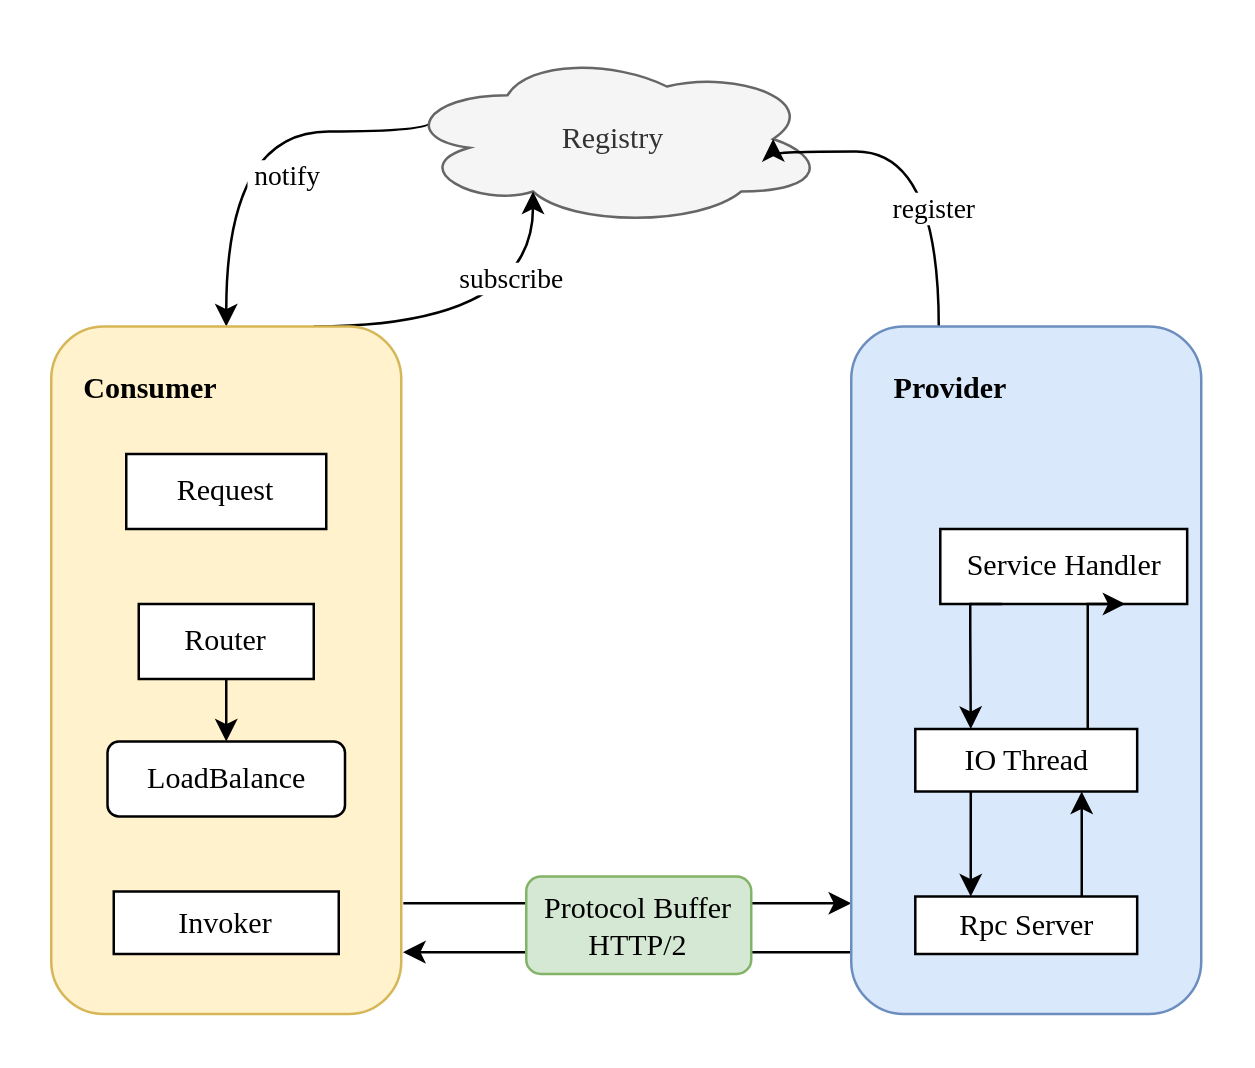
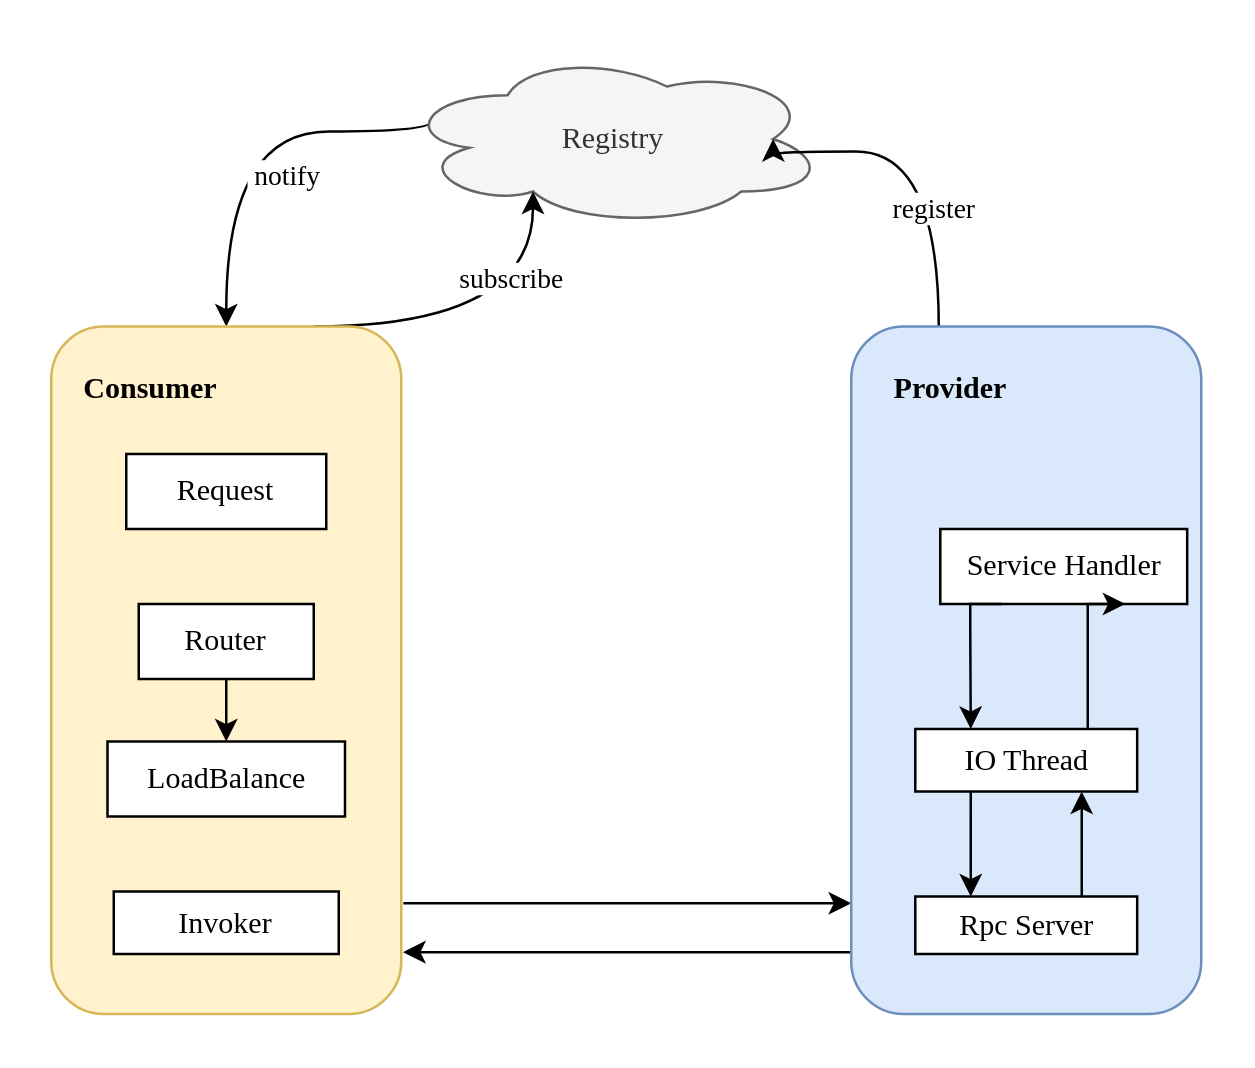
  <mxCell id="0" />
  <mxCell id="1" parent="0" />
  <mxCell id="2" style="rounded=0;orthogonalLoop=1;jettySize=auto;html=1;exitX=0.07;exitY=0.4;exitDx=0;exitDy=0;exitPerimeter=0;entryX=0.5;entryY=0;entryDx=0;entryDy=0;fontFamily=Times New Roman;edgeStyle=orthogonalEdgeStyle;curved=1;" edge="1" parent="1" source="4" target="12"><mxGeometry relative="1" as="geometry"><Array as="points"><mxPoint x="90" y="52" /></Array></mxGeometry></mxCell>
  <mxCell id="3" value="&amp;nbsp;notify" style="edgeLabel;html=1;align=center;verticalAlign=middle;resizable=0;points=[];fontFamily=Times New Roman;" vertex="1" connectable="0" parent="2"><mxGeometry x="-0.017" y="2" relative="1" as="geometry"><mxPoint x="18" y="15" as="offset" /></mxGeometry></mxCell>
  <mxCell id="4" value="Registry" style="ellipse;shape=cloud;whiteSpace=wrap;html=1;fontFamily=Times New Roman;fillColor=#f5f5f5;strokeColor=#666666;fontColor=#333333;" vertex="1" parent="1"><mxGeometry x="160" y="20" width="170" height="70" as="geometry" /></mxCell>
  <mxCell id="5" style="rounded=0;orthogonalLoop=1;jettySize=auto;html=1;fontFamily=Times New Roman;entryX=0.31;entryY=0.8;entryDx=0;entryDy=0;entryPerimeter=0;exitX=0.75;exitY=0;exitDx=0;exitDy=0;edgeStyle=orthogonalEdgeStyle;curved=1;" edge="1" parent="1" source="12" target="4"><mxGeometry relative="1" as="geometry"><mxPoint x="190" y="100" as="targetPoint" /><Array as="points"><mxPoint x="213" y="130" /></Array></mxGeometry></mxCell>
  <mxCell id="6" value="subscribe" style="edgeLabel;html=1;align=center;verticalAlign=middle;resizable=0;points=[];fontFamily=Times New Roman;" vertex="1" connectable="0" parent="5"><mxGeometry x="-0.225" y="1" relative="1" as="geometry"><mxPoint x="23" y="-19" as="offset" /></mxGeometry></mxCell>
  <mxCell id="7" style="edgeStyle=orthogonalEdgeStyle;rounded=0;orthogonalLoop=1;jettySize=auto;html=1;exitX=0.25;exitY=0;exitDx=0;exitDy=0;entryX=0.875;entryY=0.5;entryDx=0;entryDy=0;entryPerimeter=0;fontFamily=Times New Roman;curved=1;" edge="1" parent="1" source="20" target="4"><mxGeometry relative="1" as="geometry"><Array as="points"><mxPoint x="375" y="60" /></Array></mxGeometry></mxCell>
  <mxCell id="8" value="register" style="edgeLabel;html=1;align=center;verticalAlign=middle;resizable=0;points=[];fontFamily=Times New Roman;" vertex="1" connectable="0" parent="7"><mxGeometry x="-0.034" y="3" relative="1" as="geometry"><mxPoint y="20" as="offset" /></mxGeometry></mxCell>
  <mxCell id="9" value="" style="endArrow=classic;html=1;rounded=0;exitX=1.006;exitY=0.839;exitDx=0;exitDy=0;exitPerimeter=0;entryX=0;entryY=0.839;entryDx=0;entryDy=0;entryPerimeter=0;fontFamily=Times New Roman;" edge="1" parent="1" source="12" target="20"><mxGeometry width="50" height="50" relative="1" as="geometry"><mxPoint x="250" y="430" as="sourcePoint" /><mxPoint x="300" y="380" as="targetPoint" /></mxGeometry></mxCell>
  <mxCell id="10" value="" style="endArrow=classic;html=1;rounded=0;exitX=0;exitY=0.91;exitDx=0;exitDy=0;exitPerimeter=0;entryX=1.005;entryY=0.91;entryDx=0;entryDy=0;entryPerimeter=0;fontFamily=Times New Roman;" edge="1" parent="1" source="20" target="12"><mxGeometry width="50" height="50" relative="1" as="geometry"><mxPoint x="400" y="370" as="sourcePoint" /><mxPoint x="161" y="370" as="targetPoint" /></mxGeometry></mxCell>
  <mxCell id="11" value="" style="group;fontStyle=1;fontFamily=Times New Roman;" vertex="1" connectable="0" parent="1"><mxGeometry x="20" y="130" width="140" height="275" as="geometry" /></mxCell>
  <mxCell id="12" value="" style="rounded=1;whiteSpace=wrap;html=1;fontFamily=Times New Roman;fillColor=#fff2cc;strokeColor=#d6b656;" vertex="1" parent="11"><mxGeometry width="140" height="275" as="geometry" /></mxCell>
  <mxCell id="13" style="edgeStyle=orthogonalEdgeStyle;rounded=0;orthogonalLoop=1;jettySize=auto;html=1;entryX=0.5;entryY=0;entryDx=0;entryDy=0;fontFamily=Times New Roman;" edge="1" parent="11" source="14" target="15"><mxGeometry relative="1" as="geometry" /></mxCell>
  <mxCell id="14" value="Router" style="rounded=0;whiteSpace=wrap;html=1;fontFamily=Times New Roman;" vertex="1" parent="11"><mxGeometry x="35" y="111" width="70" height="30" as="geometry" /></mxCell>
- <mxCell id="15" value="LoadBalance" style="whiteSpace=wrap;html=1;fontFamily=Times New Roman;rounded=1;" vertex="1" parent="11"><mxGeometry x="22.5" y="166" width="95" height="30" as="geometry" /></mxCell>
+ <mxCell id="15" value="LoadBalance" style="rounded=0;whiteSpace=wrap;html=1;fontFamily=Times New Roman;" vertex="1" parent="11"><mxGeometry x="22.5" y="166" width="95" height="30" as="geometry" /></mxCell>
  <mxCell id="16" value="Invoker" style="rounded=0;whiteSpace=wrap;html=1;fontFamily=Times New Roman;" vertex="1" parent="11"><mxGeometry x="25" y="226" width="90" height="25" as="geometry" /></mxCell>
  <mxCell id="17" value="Request" style="rounded=0;whiteSpace=wrap;html=1;fontFamily=Times New Roman;" vertex="1" parent="11"><mxGeometry x="30" y="51" width="80" height="30" as="geometry" /></mxCell>
  <mxCell id="18" value="&lt;b&gt;Consumer&lt;/b&gt;" style="text;html=1;align=center;verticalAlign=middle;whiteSpace=wrap;rounded=0;fontFamily=Times New Roman;" vertex="1" parent="11"><mxGeometry x="10" y="10" width="60" height="30" as="geometry" /></mxCell>
  <mxCell id="19" value="" style="group;fontFamily=Times New Roman;" vertex="1" connectable="0" parent="1"><mxGeometry x="340" y="130" width="140" height="275" as="geometry" /></mxCell>
  <mxCell id="20" value="" style="rounded=1;whiteSpace=wrap;html=1;fontFamily=Times New Roman;fillColor=#dae8fc;strokeColor=#6c8ebf;" vertex="1" parent="19"><mxGeometry width="140" height="275" as="geometry" /></mxCell>
  <mxCell id="21" style="edgeStyle=orthogonalEdgeStyle;rounded=0;orthogonalLoop=1;jettySize=auto;html=1;entryX=0.75;entryY=1;entryDx=0;entryDy=0;fontFamily=Times New Roman;" edge="1" parent="19" source="23" target="27"><mxGeometry relative="1" as="geometry"><Array as="points"><mxPoint x="92.62" y="208" /></Array></mxGeometry></mxCell>
  <mxCell id="22" style="edgeStyle=orthogonalEdgeStyle;rounded=0;orthogonalLoop=1;jettySize=auto;html=1;exitX=0.25;exitY=1;exitDx=0;exitDy=0;fontFamily=Times New Roman;" edge="1" parent="19" source="27" target="23"><mxGeometry relative="1" as="geometry"><Array as="points"><mxPoint x="47.62" y="207" /><mxPoint x="47.62" y="207" /></Array></mxGeometry></mxCell>
  <mxCell id="23" value="Rpc Server" style="rounded=0;whiteSpace=wrap;html=1;fontFamily=Times New Roman;" vertex="1" parent="19"><mxGeometry x="25.62" y="228" width="88.75" height="23" as="geometry" /></mxCell>
  <mxCell id="24" value="Service Handler" style="rounded=0;whiteSpace=wrap;html=1;fontFamily=Times New Roman;" vertex="1" parent="19"><mxGeometry x="35.62" y="81" width="98.75" height="30" as="geometry" /></mxCell>
  <mxCell id="25" style="edgeStyle=orthogonalEdgeStyle;rounded=0;orthogonalLoop=1;jettySize=auto;html=1;entryX=0.75;entryY=1;entryDx=0;entryDy=0;fontFamily=Times New Roman;" edge="1" parent="19" source="27" target="24"><mxGeometry relative="1" as="geometry"><Array as="points"><mxPoint x="94.62" y="151" /><mxPoint x="94.62" y="151" /></Array></mxGeometry></mxCell>
  <mxCell id="26" style="edgeStyle=orthogonalEdgeStyle;rounded=0;orthogonalLoop=1;jettySize=auto;html=1;exitX=0.25;exitY=1;exitDx=0;exitDy=0;entryX=0.25;entryY=0;entryDx=0;entryDy=0;fontFamily=Times New Roman;" edge="1" parent="19" source="24" target="27"><mxGeometry relative="1" as="geometry"><Array as="points"><mxPoint x="47.62" y="121" /><mxPoint x="47.62" y="141" /></Array></mxGeometry></mxCell>
  <mxCell id="27" value="IO Thread" style="rounded=0;whiteSpace=wrap;html=1;fontFamily=Times New Roman;" vertex="1" parent="19"><mxGeometry x="25.62" y="161" width="88.75" height="25" as="geometry" /></mxCell>
  <mxCell id="28" value="Provider" style="text;html=1;align=center;verticalAlign=middle;whiteSpace=wrap;rounded=0;fontStyle=1;fontFamily=Times New Roman;" vertex="1" parent="19"><mxGeometry x="10" y="10" width="60" height="30" as="geometry" /></mxCell>
- <mxCell id="29" value="Protocol Buffer&lt;div&gt;HTTP/2&lt;/div&gt;" style="rounded=1;whiteSpace=wrap;html=1;fontFamily=Times New Roman;fillColor=#d5e8d4;strokeColor=#82b366;" vertex="1" parent="1"><mxGeometry x="210" y="350" width="90" height="39" as="geometry" /></mxCell>
